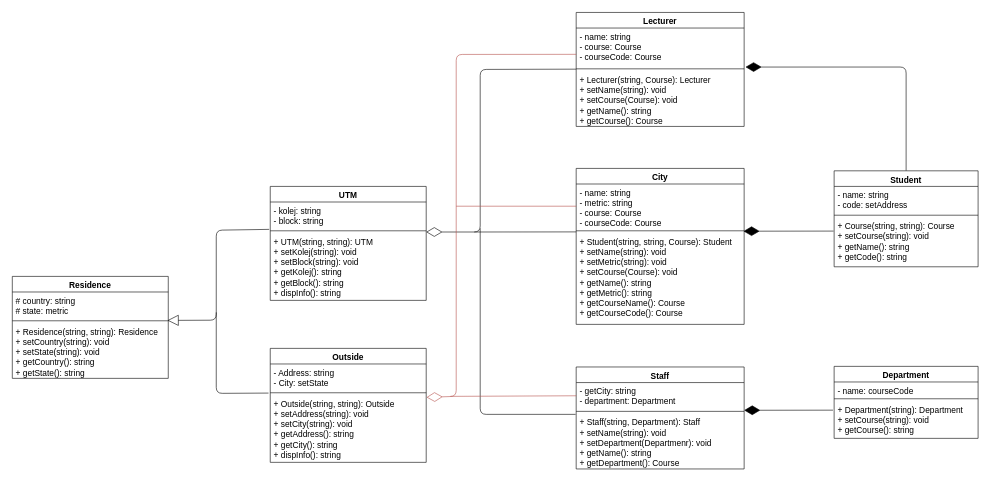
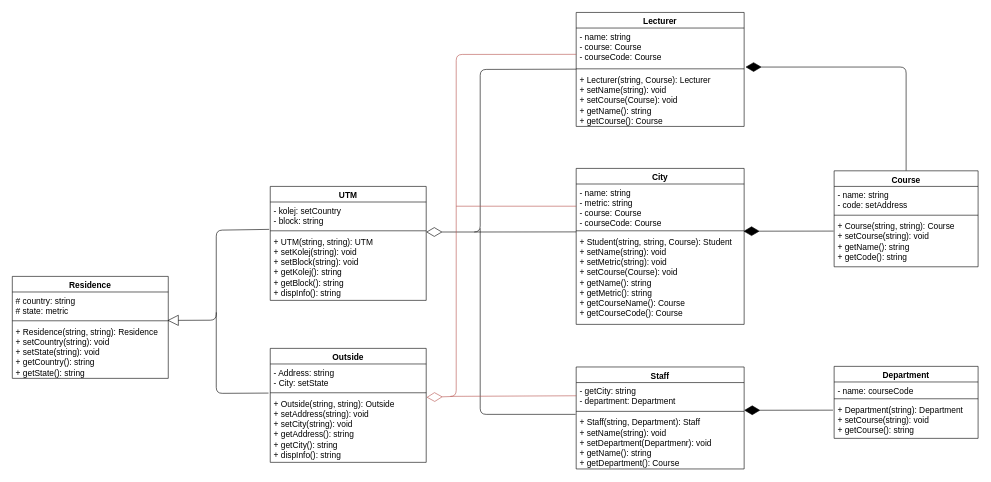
  <mxCell id="0" />
  <mxCell id="1" parent="0" />
  <mxCell id="2" value="" style="endArrow=diamondThin;endFill=1;endSize=24;html=1;fontSize=14;exitX=-0.004;exitY=0.274;exitDx=0;exitDy=0;exitPerimeter=0;entryX=0.996;entryY=1.063;entryDx=0;entryDy=0;entryPerimeter=0;" edge="1" parent="1" source="12" target="6"><mxGeometry width="160" relative="1" as="geometry"><mxPoint x="1010" y="440" as="sourcePoint" /><mxPoint x="1280" y="330" as="targetPoint" /></mxGeometry></mxCell>
  <mxCell id="3" value="" style="endArrow=diamondThin;endFill=1;endSize=24;html=1;fontSize=14;exitX=0.5;exitY=0;exitDx=0;exitDy=0;entryX=1.008;entryY=1.016;entryDx=0;entryDy=0;entryPerimeter=0;" edge="1" parent="1" source="9" target="22"><mxGeometry width="160" relative="1" as="geometry"><mxPoint x="1389.04" y="394.988" as="sourcePoint" /><mxPoint x="1249.04" y="394.032" as="targetPoint" /><Array as="points"><mxPoint x="1510" y="111" /></Array></mxGeometry></mxCell>
  <mxCell id="4" value="" style="endArrow=diamondThin;endFill=1;endSize=24;html=1;fontSize=14;exitX=-0.008;exitY=0.242;exitDx=0;exitDy=0;exitPerimeter=0;entryX=0.996;entryY=1.063;entryDx=0;entryDy=0;entryPerimeter=0;" edge="1" parent="1" source="20"><mxGeometry width="160" relative="1" as="geometry"><mxPoint x="1390" y="682.998" as="sourcePoint" /><mxPoint x="1240" y="683.192" as="targetPoint" /></mxGeometry></mxCell>
  <mxCell id="5" value="City" style="swimlane;fontStyle=1;align=center;verticalAlign=top;childLayout=stackLayout;horizontal=1;startSize=26;horizontalStack=0;resizeParent=1;resizeParentMax=0;resizeLast=0;collapsible=1;marginBottom=0;fontSize=14;" vertex="1" parent="1"><mxGeometry x="960" y="280" width="280" height="260" as="geometry" /></mxCell>
  <mxCell id="6" value="- name: string&#10;- metric: string&#10;- course: Course&#10;- courseCode: Course" style="text;strokeColor=none;fillColor=none;align=left;verticalAlign=top;spacingLeft=4;spacingRight=4;overflow=hidden;rotatable=0;points=[[0,0.5],[1,0.5]];portConstraint=eastwest;fontSize=14;" vertex="1" parent="5"><mxGeometry y="26" width="280" height="74" as="geometry" /></mxCell>
  <mxCell id="7" value="" style="line;strokeWidth=1;fillColor=none;align=left;verticalAlign=middle;spacingTop=-1;spacingLeft=3;spacingRight=3;rotatable=0;labelPosition=right;points=[];portConstraint=eastwest;fontSize=14;" vertex="1" parent="5"><mxGeometry y="100" width="280" height="8" as="geometry" /></mxCell>
  <mxCell id="8" value="+ Student(string, string, Course): Student&#10;+ setName(string): void&#10;+ setMetric(string): void&#10;+ setCourse(Course): void&#10;+ getName(): string&#10;+ getMetric(): string&#10;+ getCourseName(): Course&#10;+ getCourseCode(): Course" style="text;strokeColor=none;fillColor=none;align=left;verticalAlign=top;spacingLeft=4;spacingRight=4;overflow=hidden;rotatable=0;points=[[0,0.5],[1,0.5]];portConstraint=eastwest;fontSize=14;" vertex="1" parent="5"><mxGeometry y="108" width="280" height="152" as="geometry" /></mxCell>
- <mxCell id="9" value="Student" style="swimlane;fontStyle=1;align=center;verticalAlign=top;childLayout=stackLayout;horizontal=1;startSize=26;horizontalStack=0;resizeParent=1;resizeParentMax=0;resizeLast=0;collapsible=1;marginBottom=0;fontSize=14;" vertex="1" parent="1"><mxGeometry x="1390" y="284" width="240" height="160" as="geometry" /></mxCell>
+ <mxCell id="9" value="Course" style="swimlane;fontStyle=1;align=center;verticalAlign=top;childLayout=stackLayout;horizontal=1;startSize=26;horizontalStack=0;resizeParent=1;resizeParentMax=0;resizeLast=0;collapsible=1;marginBottom=0;fontSize=14;" vertex="1" parent="1"><mxGeometry x="1390" y="284" width="240" height="160" as="geometry" /></mxCell>
  <mxCell id="10" value="- name: string&#10;- code: setAddress" style="text;strokeColor=none;fillColor=none;align=left;verticalAlign=top;spacingLeft=4;spacingRight=4;overflow=hidden;rotatable=0;points=[[0,0.5],[1,0.5]];portConstraint=eastwest;fontSize=14;" vertex="1" parent="9"><mxGeometry y="26" width="240" height="44" as="geometry" /></mxCell>
  <mxCell id="11" value="" style="line;strokeWidth=1;fillColor=none;align=left;verticalAlign=middle;spacingTop=-1;spacingLeft=3;spacingRight=3;rotatable=0;labelPosition=right;points=[];portConstraint=eastwest;fontSize=14;" vertex="1" parent="9"><mxGeometry y="70" width="240" height="8" as="geometry" /></mxCell>
  <mxCell id="12" value="+ Course(string, string): Course&#10;+ setCourse(string): void&#10;+ getName(): string&#10;+ getCode(): string&#10;" style="text;strokeColor=none;fillColor=none;align=left;verticalAlign=top;spacingLeft=4;spacingRight=4;overflow=hidden;rotatable=0;points=[[0,0.5],[1,0.5]];portConstraint=eastwest;fontSize=14;" vertex="1" parent="9"><mxGeometry y="78" width="240" height="82" as="geometry" /></mxCell>
  <mxCell id="13" value="Staff" style="swimlane;fontStyle=1;align=center;verticalAlign=top;childLayout=stackLayout;horizontal=1;startSize=26;horizontalStack=0;resizeParent=1;resizeParentMax=0;resizeLast=0;collapsible=1;marginBottom=0;fontSize=14;" vertex="1" parent="1"><mxGeometry x="960" y="611" width="280" height="170" as="geometry" /></mxCell>
  <mxCell id="14" value="- getCity: string&#10;- department: Department" style="text;strokeColor=none;fillColor=none;align=left;verticalAlign=top;spacingLeft=4;spacingRight=4;overflow=hidden;rotatable=0;points=[[0,0.5],[1,0.5]];portConstraint=eastwest;fontSize=14;" vertex="1" parent="13"><mxGeometry y="26" width="280" height="44" as="geometry" /></mxCell>
  <mxCell id="15" value="" style="line;strokeWidth=1;fillColor=none;align=left;verticalAlign=middle;spacingTop=-1;spacingLeft=3;spacingRight=3;rotatable=0;labelPosition=right;points=[];portConstraint=eastwest;fontSize=14;" vertex="1" parent="13"><mxGeometry y="70" width="280" height="8" as="geometry" /></mxCell>
  <mxCell id="16" value="+ Staff(string, Department): Staff&#10;+ setName(string): void&#10;+ setDepartment(Departmenr): void&#10;+ getName(): string&#10;+ getDepartment(): Course&#10;" style="text;strokeColor=none;fillColor=none;align=left;verticalAlign=top;spacingLeft=4;spacingRight=4;overflow=hidden;rotatable=0;points=[[0,0.5],[1,0.5]];portConstraint=eastwest;fontSize=14;" vertex="1" parent="13"><mxGeometry y="78" width="280" height="92" as="geometry" /></mxCell>
  <mxCell id="17" value="Department" style="swimlane;fontStyle=1;align=center;verticalAlign=top;childLayout=stackLayout;horizontal=1;startSize=26;horizontalStack=0;resizeParent=1;resizeParentMax=0;resizeLast=0;collapsible=1;marginBottom=0;fontSize=14;" vertex="1" parent="1"><mxGeometry x="1390" y="610" width="240" height="120" as="geometry" /></mxCell>
  <mxCell id="18" value="- name: courseCode" style="text;strokeColor=none;fillColor=none;align=left;verticalAlign=top;spacingLeft=4;spacingRight=4;overflow=hidden;rotatable=0;points=[[0,0.5],[1,0.5]];portConstraint=eastwest;fontSize=14;" vertex="1" parent="17"><mxGeometry y="26" width="240" height="24" as="geometry" /></mxCell>
  <mxCell id="19" value="" style="line;strokeWidth=1;fillColor=none;align=left;verticalAlign=middle;spacingTop=-1;spacingLeft=3;spacingRight=3;rotatable=0;labelPosition=right;points=[];portConstraint=eastwest;fontSize=14;" vertex="1" parent="17"><mxGeometry y="50" width="240" height="8" as="geometry" /></mxCell>
  <mxCell id="20" value="+ Department(string): Department&#10;+ setCourse(string): void&#10;+ getCourse(): string&#10;" style="text;strokeColor=none;fillColor=none;align=left;verticalAlign=top;spacingLeft=4;spacingRight=4;overflow=hidden;rotatable=0;points=[[0,0.5],[1,0.5]];portConstraint=eastwest;fontSize=14;" vertex="1" parent="17"><mxGeometry y="58" width="240" height="62" as="geometry" /></mxCell>
  <mxCell id="21" value="Lecturer" style="swimlane;fontStyle=1;align=center;verticalAlign=top;childLayout=stackLayout;horizontal=1;startSize=26;horizontalStack=0;resizeParent=1;resizeParentMax=0;resizeLast=0;collapsible=1;marginBottom=0;fontSize=14;" vertex="1" parent="1"><mxGeometry x="960" y="20" width="280" height="190" as="geometry" /></mxCell>
  <mxCell id="22" value="- name: string&#10;- course: Course&#10;- courseCode: Course" style="text;strokeColor=none;fillColor=none;align=left;verticalAlign=top;spacingLeft=4;spacingRight=4;overflow=hidden;rotatable=0;points=[[0,0.5],[1,0.5]];portConstraint=eastwest;fontSize=14;" vertex="1" parent="21"><mxGeometry y="26" width="280" height="64" as="geometry" /></mxCell>
  <mxCell id="23" value="" style="line;strokeWidth=1;fillColor=none;align=left;verticalAlign=middle;spacingTop=-1;spacingLeft=3;spacingRight=3;rotatable=0;labelPosition=right;points=[];portConstraint=eastwest;fontSize=14;" vertex="1" parent="21"><mxGeometry y="90" width="280" height="8" as="geometry" /></mxCell>
  <mxCell id="24" value="+ Lecturer(string, Course): Lecturer&#10;+ setName(string): void&#10;+ setCourse(Course): void&#10;+ getName(): string&#10;+ getCourse(): Course&#10;" style="text;strokeColor=none;fillColor=none;align=left;verticalAlign=top;spacingLeft=4;spacingRight=4;overflow=hidden;rotatable=0;points=[[0,0.5],[1,0.5]];portConstraint=eastwest;fontSize=14;" vertex="1" parent="21"><mxGeometry y="98" width="280" height="92" as="geometry" /></mxCell>
  <mxCell id="25" value="UTM" style="swimlane;fontStyle=1;align=center;verticalAlign=top;childLayout=stackLayout;horizontal=1;startSize=26;horizontalStack=0;resizeParent=1;resizeParentMax=0;resizeLast=0;collapsible=1;marginBottom=0;fontSize=14;" vertex="1" parent="1"><mxGeometry x="450" y="310" width="260" height="190" as="geometry" /></mxCell>
- <mxCell id="26" value="- kolej: string&#10;- block: string" style="text;strokeColor=none;fillColor=none;align=left;verticalAlign=top;spacingLeft=4;spacingRight=4;overflow=hidden;rotatable=0;points=[[0,0.5],[1,0.5]];portConstraint=eastwest;fontSize=14;" vertex="1" parent="25"><mxGeometry y="26" width="260" height="44" as="geometry" /></mxCell>
+ <mxCell id="26" value="- kolej: setCountry&#10;- block: string" style="text;strokeColor=none;fillColor=none;align=left;verticalAlign=top;spacingLeft=4;spacingRight=4;overflow=hidden;rotatable=0;points=[[0,0.5],[1,0.5]];portConstraint=eastwest;fontSize=14;" vertex="1" parent="25"><mxGeometry y="26" width="260" height="44" as="geometry" /></mxCell>
  <mxCell id="27" value="" style="line;strokeWidth=1;fillColor=none;align=left;verticalAlign=middle;spacingTop=-1;spacingLeft=3;spacingRight=3;rotatable=0;labelPosition=right;points=[];portConstraint=eastwest;fontSize=14;" vertex="1" parent="25"><mxGeometry y="70" width="260" height="8" as="geometry" /></mxCell>
  <mxCell id="28" value="+ UTM(string, string): UTM&#10;+ setKolej(string): void&#10;+ setBlock(string): void&#10;+ getKolej(): string&#10;+ getBlock(): string&#10;+ dispInfo(): string" style="text;strokeColor=none;fillColor=none;align=left;verticalAlign=top;spacingLeft=4;spacingRight=4;overflow=hidden;rotatable=0;points=[[0,0.5],[1,0.5]];portConstraint=eastwest;fontSize=14;" vertex="1" parent="25"><mxGeometry y="78" width="260" height="112" as="geometry" /></mxCell>
  <mxCell id="29" value="Outside" style="swimlane;fontStyle=1;align=center;verticalAlign=top;childLayout=stackLayout;horizontal=1;startSize=26;horizontalStack=0;resizeParent=1;resizeParentMax=0;resizeLast=0;collapsible=1;marginBottom=0;fontSize=14;" vertex="1" parent="1"><mxGeometry x="450" y="580" width="260" height="190" as="geometry" /></mxCell>
  <mxCell id="30" value="- Address: string&#10;- City: setState" style="text;strokeColor=none;fillColor=none;align=left;verticalAlign=top;spacingLeft=4;spacingRight=4;overflow=hidden;rotatable=0;points=[[0,0.5],[1,0.5]];portConstraint=eastwest;fontSize=14;" vertex="1" parent="29"><mxGeometry y="26" width="260" height="44" as="geometry" /></mxCell>
  <mxCell id="31" value="" style="line;strokeWidth=1;fillColor=none;align=left;verticalAlign=middle;spacingTop=-1;spacingLeft=3;spacingRight=3;rotatable=0;labelPosition=right;points=[];portConstraint=eastwest;fontSize=14;" vertex="1" parent="29"><mxGeometry y="70" width="260" height="8" as="geometry" /></mxCell>
  <mxCell id="32" value="+ Outside(string, string): Outside&#10;+ setAddress(string): void&#10;+ setCity(string): void&#10;+ getAddress(): string&#10;+ getCity(): string&#10;+ dispInfo(): string" style="text;strokeColor=none;fillColor=none;align=left;verticalAlign=top;spacingLeft=4;spacingRight=4;overflow=hidden;rotatable=0;points=[[0,0.5],[1,0.5]];portConstraint=eastwest;fontSize=14;" vertex="1" parent="29"><mxGeometry y="78" width="260" height="112" as="geometry" /></mxCell>
  <mxCell id="33" value="Residence" style="swimlane;fontStyle=1;align=center;verticalAlign=top;childLayout=stackLayout;horizontal=1;startSize=26;horizontalStack=0;resizeParent=1;resizeParentMax=0;resizeLast=0;collapsible=1;marginBottom=0;fontSize=14;" vertex="1" parent="1"><mxGeometry x="20" y="460" width="260" height="170" as="geometry" /></mxCell>
  <mxCell id="34" value="# country: string&#10;# state: metric" style="text;strokeColor=none;fillColor=none;align=left;verticalAlign=top;spacingLeft=4;spacingRight=4;overflow=hidden;rotatable=0;points=[[0,0.5],[1,0.5]];portConstraint=eastwest;fontSize=14;" vertex="1" parent="33"><mxGeometry y="26" width="260" height="44" as="geometry" /></mxCell>
  <mxCell id="35" value="" style="line;strokeWidth=1;fillColor=none;align=left;verticalAlign=middle;spacingTop=-1;spacingLeft=3;spacingRight=3;rotatable=0;labelPosition=right;points=[];portConstraint=eastwest;fontSize=14;" vertex="1" parent="33"><mxGeometry y="70" width="260" height="8" as="geometry" /></mxCell>
  <mxCell id="36" value="+ Residence(string, string): Residence&#10;+ setCountry(string): void&#10;+ setState(string): void&#10;+ getCountry(): string&#10;+ getState(): string" style="text;strokeColor=none;fillColor=none;align=left;verticalAlign=top;spacingLeft=4;spacingRight=4;overflow=hidden;rotatable=0;points=[[0,0.5],[1,0.5]];portConstraint=eastwest;fontSize=14;" vertex="1" parent="33"><mxGeometry y="78" width="260" height="92" as="geometry" /></mxCell>
  <mxCell id="37" value="" style="group" vertex="1" connectable="0" parent="1"><mxGeometry x="360" y="383" height="272" as="geometry" /></mxCell>
  <mxCell id="38" value="" style="endArrow=block;endSize=16;endFill=0;html=1;fontSize=14;entryX=0.995;entryY=0.419;entryDx=0;entryDy=0;entryPerimeter=0;exitX=-0.007;exitY=-0.057;exitDx=0;exitDy=0;exitPerimeter=0;" edge="1" parent="37" source="28" target="35"><mxGeometry width="160" relative="1" as="geometry"><mxPoint x="420" y="147" as="sourcePoint" /><mxPoint x="580" y="147" as="targetPoint" /><Array as="points"><mxPoint /><mxPoint y="150" /></Array></mxGeometry></mxCell>
  <mxCell id="39" value="" style="endArrow=none;html=1;fontSize=14;exitX=-0.011;exitY=1.103;exitDx=0;exitDy=0;exitPerimeter=0;" edge="1" parent="37" source="30"><mxGeometry width="50" height="50" relative="1" as="geometry"><mxPoint x="470" y="167" as="sourcePoint" /><mxPoint y="137" as="targetPoint" /><Array as="points"><mxPoint y="272" /></Array></mxGeometry></mxCell>
  <mxCell id="40" value="" style="group" vertex="1" connectable="0" parent="1"><mxGeometry x="790" y="115" width="170" height="575" as="geometry" /></mxCell>
  <mxCell id="41" value="" style="endArrow=diamondThin;endFill=0;endSize=24;html=1;fontSize=14;exitX=0;exitY=1.071;exitDx=0;exitDy=0;exitPerimeter=0;" edge="1" parent="40" source="22"><mxGeometry width="160" relative="1" as="geometry"><mxPoint x="-10" y="295" as="sourcePoint" /><mxPoint x="-80" y="271" as="targetPoint" /><Array as="points"><mxPoint x="10" /><mxPoint x="10" y="271" /></Array></mxGeometry></mxCell>
  <mxCell id="42" value="" style="endArrow=none;html=1;fontSize=14;entryX=0;entryY=-0.034;entryDx=0;entryDy=0;entryPerimeter=0;" edge="1" parent="40"><mxGeometry width="50" height="50" relative="1" as="geometry"><mxPoint y="271" as="sourcePoint" /><mxPoint x="170" y="270.832" as="targetPoint" /></mxGeometry></mxCell>
  <mxCell id="43" value="" style="endArrow=none;html=1;fontSize=14;" edge="1" parent="40"><mxGeometry width="50" height="50" relative="1" as="geometry"><mxPoint x="10" y="265" as="sourcePoint" /><mxPoint x="169" y="575" as="targetPoint" /><Array as="points"><mxPoint x="10" y="575" /></Array></mxGeometry></mxCell>
  <mxCell id="44" value="" style="group;strokeWidth=1;" vertex="1" connectable="0" parent="1"><mxGeometry x="750" y="90" width="10" height="570" as="geometry" /></mxCell>
  <mxCell id="45" value="" style="endArrow=diamondThin;endFill=0;endSize=24;html=1;fontSize=14;fillColor=#f8cecc;strokeColor=#b85450;exitX=0;exitY=0.685;exitDx=0;exitDy=0;exitPerimeter=0;entryX=1.002;entryY=0.032;entryDx=0;entryDy=0;entryPerimeter=0;" edge="1" parent="44" source="22" target="32"><mxGeometry width="160" relative="1" as="geometry"><mxPoint x="205" as="sourcePoint" /><mxPoint x="10" y="640" as="targetPoint" /><Array as="points"><mxPoint x="10" /><mxPoint x="10" y="570" /></Array></mxGeometry></mxCell>
  <mxCell id="46" value="" style="endArrow=none;html=1;fontSize=14;entryX=0;entryY=0.5;entryDx=0;entryDy=0;fillColor=#f8cecc;strokeColor=#b85450;strokeWidth=1;" edge="1" parent="44" target="14"><mxGeometry width="50" height="50" relative="1" as="geometry"><mxPoint y="570" as="sourcePoint" /><mxPoint x="141.765" y="610.567" as="targetPoint" /></mxGeometry></mxCell>
  <mxCell id="47" value="" style="endArrow=none;html=1;fontSize=14;entryX=0;entryY=0.5;entryDx=0;entryDy=0;fillColor=#f8cecc;strokeColor=#b85450;strokeWidth=1;" edge="1" parent="44" target="6"><mxGeometry width="50" height="50" relative="1" as="geometry"><mxPoint x="10" y="253" as="sourcePoint" /><mxPoint x="140.936" y="883.04" as="targetPoint" /><Array as="points" /></mxGeometry></mxCell>
